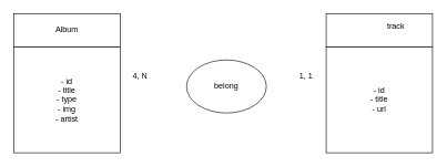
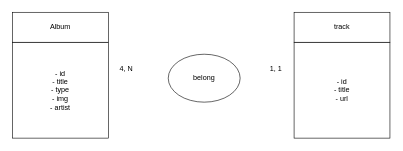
  <mxCell id="0" />
  <mxCell id="1" parent="0" />
  <mxCell id="2" value="" style="whiteSpace=wrap;html=1;aspect=fixed;" vertex="1" parent="1"><mxGeometry x="20" y="70" width="160" height="160" as="geometry" /></mxCell>
  <mxCell id="3" value="- id&lt;br&gt;- title&lt;br&gt;- type&lt;br&gt;- img&lt;br&gt;- artist" style="text;strokeColor=none;align=center;fillColor=none;html=1;verticalAlign=middle;whiteSpace=wrap;rounded=0;" vertex="1" parent="1"><mxGeometry x="20" y="70" width="160" height="160" as="geometry" /></mxCell>
  <mxCell id="4" value="" style="rounded=0;whiteSpace=wrap;html=1;" vertex="1" parent="1"><mxGeometry x="20" y="20" width="160" height="50" as="geometry" /></mxCell>
  <mxCell id="5" value="Album" style="text;strokeColor=none;align=center;fillColor=none;html=1;verticalAlign=middle;whiteSpace=wrap;rounded=0;" vertex="1" parent="1"><mxGeometry x="70" y="30" width="60" height="30" as="geometry" /></mxCell>
  <mxCell id="6" value="" style="whiteSpace=wrap;html=1;aspect=fixed;" vertex="1" parent="1"><mxGeometry x="490" y="70" width="160" height="160" as="geometry" /></mxCell>
  <mxCell id="7" value="" style="rounded=0;whiteSpace=wrap;html=1;" vertex="1" parent="1"><mxGeometry x="490" y="20" width="160" height="50" as="geometry" /></mxCell>
- <mxCell id="8" value="track" style="text;strokeColor=none;align=center;fillColor=none;html=1;verticalAlign=middle;whiteSpace=wrap;rounded=0;" vertex="1" parent="1"><mxGeometry x="565" y="25" width="60" height="30" as="geometry" /></mxCell>
+ <mxCell id="8" value="track" style="text;strokeColor=none;align=center;fillColor=none;html=1;verticalAlign=middle;whiteSpace=wrap;rounded=0;" vertex="1" parent="1"><mxGeometry x="540" y="30" width="60" height="30" as="geometry" /></mxCell>
  <mxCell id="9" value="- id&lt;br&gt;- title&lt;br&gt;- url" style="text;strokeColor=none;align=center;fillColor=none;html=1;verticalAlign=middle;whiteSpace=wrap;rounded=0;" vertex="1" parent="1"><mxGeometry x="490" y="70" width="160" height="160" as="geometry" /></mxCell>
  <mxCell id="10" value="" style="ellipse;whiteSpace=wrap;html=1;" vertex="1" parent="1"><mxGeometry x="280" y="90" width="120" height="80" as="geometry" /></mxCell>
  <mxCell id="11" value="belong" style="text;strokeColor=none;align=center;fillColor=none;html=1;verticalAlign=middle;whiteSpace=wrap;rounded=0;" vertex="1" parent="1"><mxGeometry x="310" y="115" width="60" height="30" as="geometry" /></mxCell>
  <mxCell id="12" value="4, N" style="text;strokeColor=none;align=center;fillColor=none;html=1;verticalAlign=middle;whiteSpace=wrap;rounded=0;" vertex="1" parent="1"><mxGeometry x="180" y="100" width="60" height="30" as="geometry" /></mxCell>
  <mxCell id="13" value="1, 1" style="text;strokeColor=none;align=center;fillColor=none;html=1;verticalAlign=middle;whiteSpace=wrap;rounded=0;" vertex="1" parent="1"><mxGeometry x="430" y="100" width="60" height="30" as="geometry" /></mxCell>
